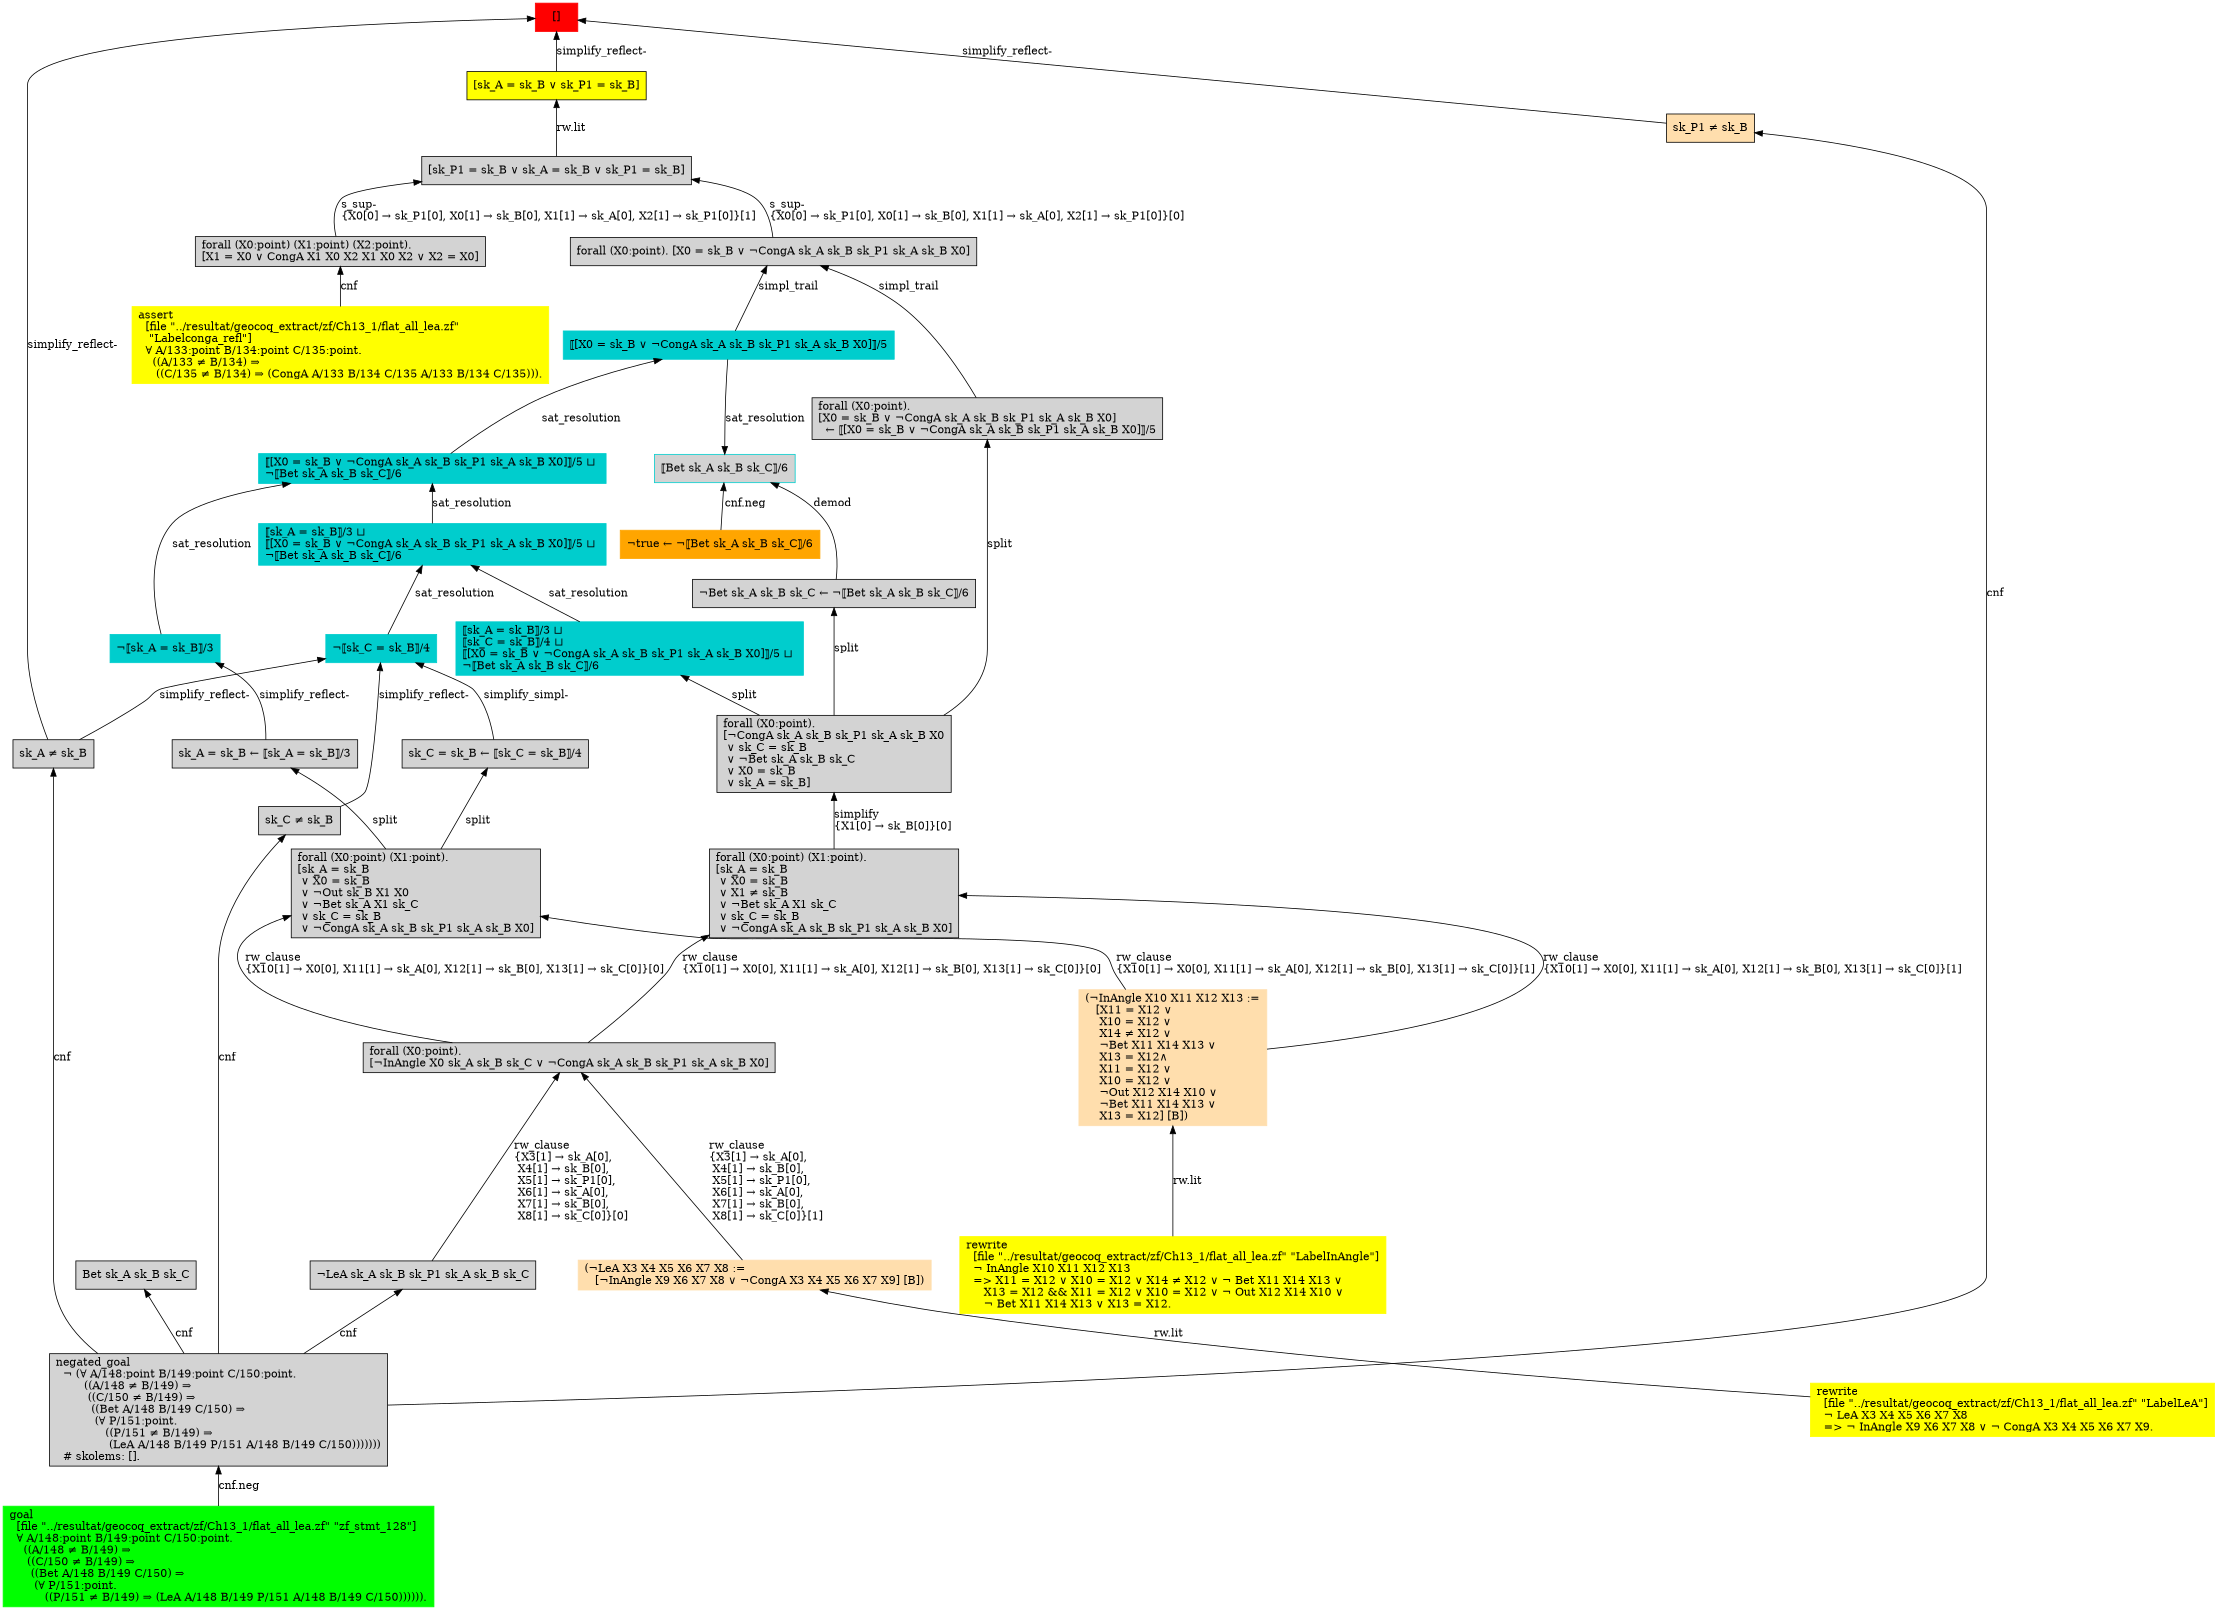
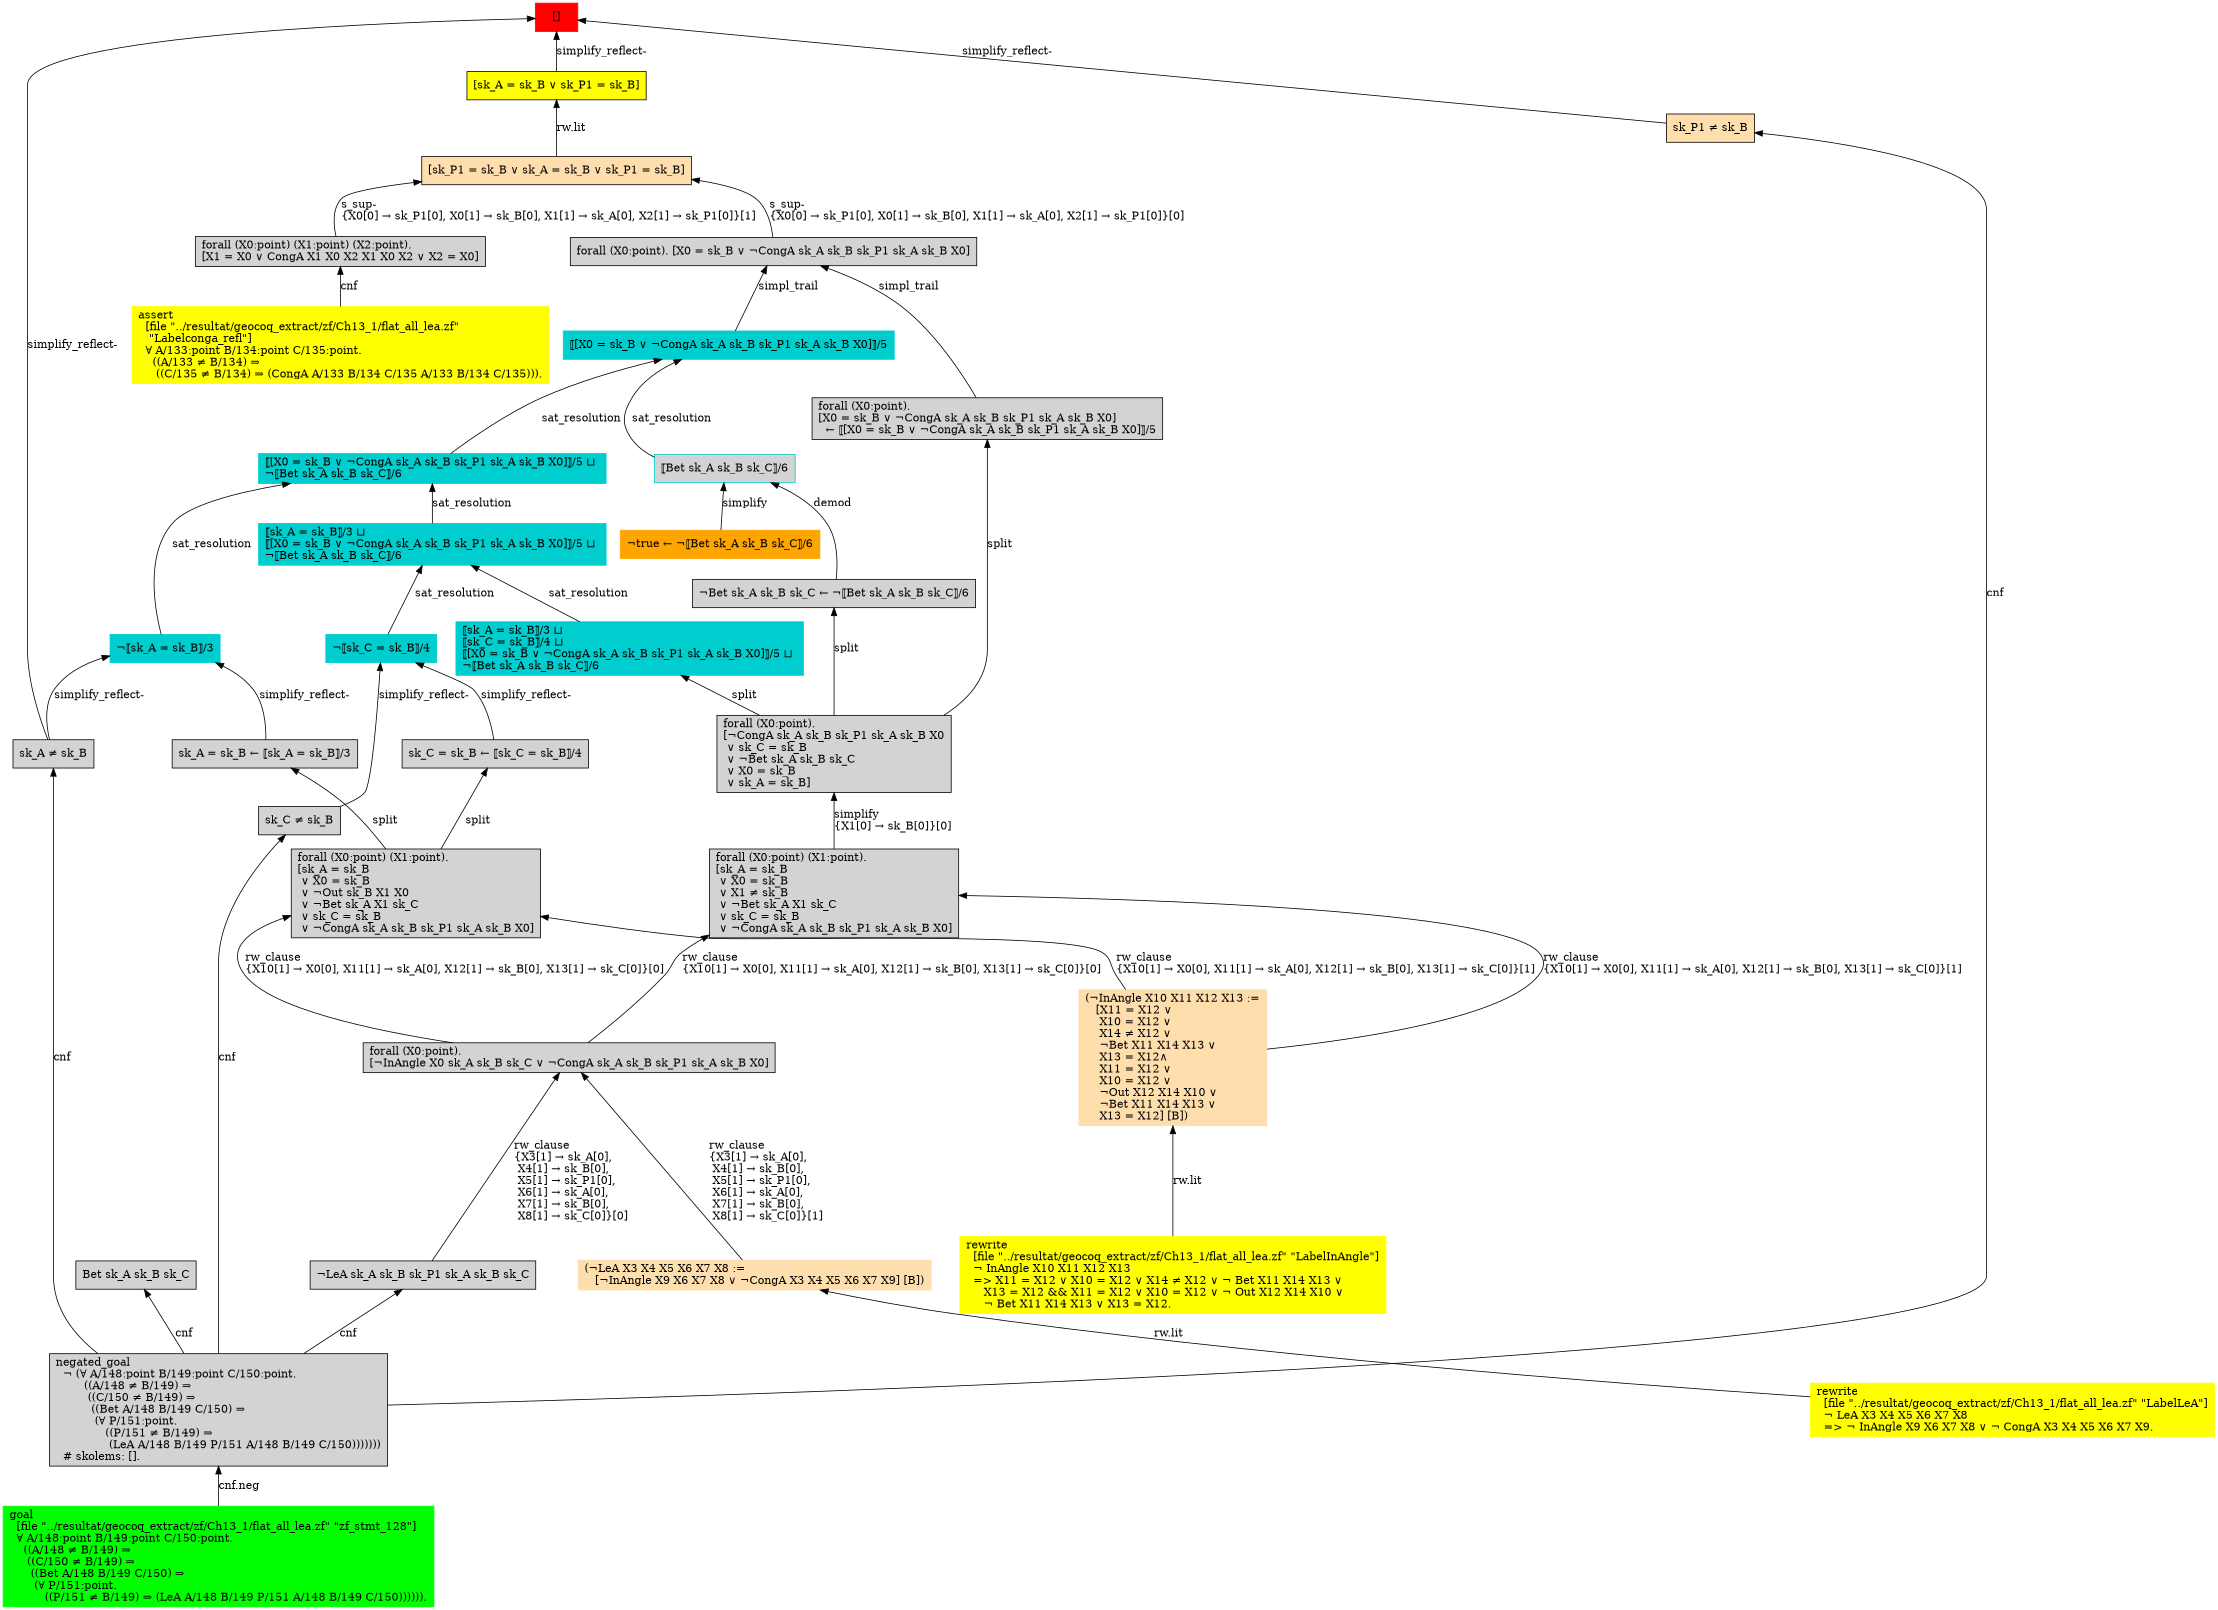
  digraph {
    node [shape=box style=filled]
    edge [dir=back]
    n1 [color=red label="[]"]
    n2 [label="sk_A ≠ sk_B\l"]
    n3 [fillcolor=navajowhite label="sk_P1 ≠ sk_B\l"]
    n4 [fillcolor=yellow label="[sk_A = sk_B ∨ sk_P1 = sk_B]\l"]
    n5 [label="negated_goal\l  ¬ (∀ A/148:point B/149:point C/150:point.\l        ((A/148 ≠ B/149) ⇒\l         ((C/150 ≠ B/149) ⇒\l          ((Bet A/148 B/149 C/150) ⇒\l           (∀ P/151:point.\l              ((P/151 ≠ B/149) ⇒\l               (LeA A/148 B/149 P/151 A/148 B/149 C/150)))))))\l  # skolems: [].\l"]
-   n6 [label="[sk_P1 = sk_B ∨ sk_A = sk_B ∨ sk_P1 = sk_B]\l"]
+   n6 [label="[sk_P1 = sk_B ∨ sk_A = sk_B ∨ sk_P1 = sk_B]\l" fillcolor=navajowhite]
    n7 [color=green label="goal\l  [file \"../resultat/geocoq_extract/zf/Ch13_1/flat_all_lea.zf\" \"zf_stmt_128\"]\l  ∀ A/148:point B/149:point C/150:point.\l    ((A/148 ≠ B/149) ⇒\l     ((C/150 ≠ B/149) ⇒\l      ((Bet A/148 B/149 C/150) ⇒\l       (∀ P/151:point.\l          ((P/151 ≠ B/149) ⇒ (LeA A/148 B/149 P/151 A/148 B/149 C/150)))))).\l"]
    n8 [label="forall (X0:point). [X0 = sk_B ∨ ¬CongA sk_A sk_B sk_P1 sk_A sk_B X0]\l"]
    n9 [label="forall (X0:point) (X1:point) (X2:point).\l[X1 = X0 ∨ CongA X1 X0 X2 X1 X0 X2 ∨ X2 = X0]\l"]
    n10 [color=cyan3 label="⟦[X0 = sk_B ∨ ¬CongA sk_A sk_B sk_P1 sk_A sk_B X0]⟧/5\l"]
    n11 [label="forall (X0:point).\l[X0 = sk_B ∨ ¬CongA sk_A sk_B sk_P1 sk_A sk_B X0]\l  ← ⟦[X0 = sk_B ∨ ¬CongA sk_A sk_B sk_P1 sk_A sk_B X0]⟧/5\l"]
    n12 [color=yellow label="assert\l  [file \"../resultat/geocoq_extract/zf/Ch13_1/flat_all_lea.zf\" \l   \"Labelconga_refl\"]\l  ∀ A/133:point B/134:point C/135:point.\l    ((A/133 ≠ B/134) ⇒\l     ((C/135 ≠ B/134) ⇒ (CongA A/133 B/134 C/135 A/133 B/134 C/135))).\l"]
    n13 [color=cyan3 fillcolor=lightgrey label="⟦Bet sk_A sk_B sk_C⟧/6\l"]
    n14 [color=cyan3 label="⟦[X0 = sk_B ∨ ¬CongA sk_A sk_B sk_P1 sk_A sk_B X0]⟧/5 ⊔ \l¬⟦Bet sk_A sk_B sk_C⟧/6\l"]
    n15 [label="forall (X0:point).\l[¬CongA sk_A sk_B sk_P1 sk_A sk_B X0\l ∨ sk_C = sk_B\l ∨ ¬Bet sk_A sk_B sk_C\l ∨ X0 = sk_B\l ∨ sk_A = sk_B]\l"]
    n16 [color=orange label="¬true ← ¬⟦Bet sk_A sk_B sk_C⟧/6\l"]
    n17 [label="¬Bet sk_A sk_B sk_C ← ¬⟦Bet sk_A sk_B sk_C⟧/6\l"]
    n18 [color=cyan3 label="¬⟦sk_A = sk_B⟧/3\l"]
    n19 [color=cyan3 label="⟦sk_A = sk_B⟧/3 ⊔ \l⟦[X0 = sk_B ∨ ¬CongA sk_A sk_B sk_P1 sk_A sk_B X0]⟧/5 ⊔ \l¬⟦Bet sk_A sk_B sk_C⟧/6\l"]
    n20 [label="Bet sk_A sk_B sk_C\l"]
    n21 [label="forall (X0:point) (X1:point).\l[sk_A = sk_B\l ∨ X0 = sk_B\l ∨ X1 ≠ sk_B\l ∨ ¬Bet sk_A X1 sk_C\l ∨ sk_C = sk_B\l ∨ ¬CongA sk_A sk_B sk_P1 sk_A sk_B X0]\l"]
    n22 [color=navajowhite label="(¬InAngle X10 X11 X12 X13 :=\l   [X11 = X12 ∨ \l    X10 = X12 ∨ \l    X14 ≠ X12 ∨ \l    ¬Bet X11 X14 X13 ∨ \l    X13 = X12∧\l    X11 = X12 ∨ \l    X10 = X12 ∨ \l    ¬Out X12 X14 X10 ∨ \l    ¬Bet X11 X14 X13 ∨ \l    X13 = X12] [B])\l"]
    n23 [label="forall (X0:point).\l[¬InAngle X0 sk_A sk_B sk_C ∨ ¬CongA sk_A sk_B sk_P1 sk_A sk_B X0]\l"]
    n24 [color=yellow label="rewrite\l  [file \"../resultat/geocoq_extract/zf/Ch13_1/flat_all_lea.zf\" \"LabelInAngle\"]\l  ¬ InAngle X10 X11 X12 X13\l  =\> X11 = X12 ∨ X10 = X12 ∨ X14 ≠ X12 ∨ ¬ Bet X11 X14 X13 ∨ \l     X13 = X12 && X11 = X12 ∨ X10 = X12 ∨ ¬ Out X12 X14 X10 ∨ \l     ¬ Bet X11 X14 X13 ∨ X13 = X12.\l"]
    n25 [color=navajowhite label="(¬LeA X3 X4 X5 X6 X7 X8 :=\l   [¬InAngle X9 X6 X7 X8 ∨ ¬CongA X3 X4 X5 X6 X7 X9] [B])\l"]
    n26 [label="¬LeA sk_A sk_B sk_P1 sk_A sk_B sk_C\l"]
    n27 [color=yellow label="rewrite\l  [file \"../resultat/geocoq_extract/zf/Ch13_1/flat_all_lea.zf\" \"LabelLeA\"]\l  ¬ LeA X3 X4 X5 X6 X7 X8\l  =\> ¬ InAngle X9 X6 X7 X8 ∨ ¬ CongA X3 X4 X5 X6 X7 X9.\l"]
    n28 [label="sk_A = sk_B ← ⟦sk_A = sk_B⟧/3\l"]
    n29 [color=cyan3 label="¬⟦sk_C = sk_B⟧/4\l"]
    n30 [color=cyan3 label="⟦sk_A = sk_B⟧/3 ⊔ \l⟦sk_C = sk_B⟧/4 ⊔ \l⟦[X0 = sk_B ∨ ¬CongA sk_A sk_B sk_P1 sk_A sk_B X0]⟧/5 ⊔ \l¬⟦Bet sk_A sk_B sk_C⟧/6\l"]
    n31 [label="forall (X0:point) (X1:point).\l[sk_A = sk_B\l ∨ X0 = sk_B\l ∨ ¬Out sk_B X1 X0\l ∨ ¬Bet sk_A X1 sk_C\l ∨ sk_C = sk_B\l ∨ ¬CongA sk_A sk_B sk_P1 sk_A sk_B X0]\l"]
    n32 [label="sk_C ≠ sk_B\l"]
    n33 [label="sk_C = sk_B ← ⟦sk_C = sk_B⟧/4\l"]
    n1 -> n2 [label="simplify_reflect-"]
    n1 -> n3 [label="simplify_reflect-"]
    n1 -> n4 [label="simplify_reflect-"]
    n2 -> n5 [label=cnf]
    n3 -> n5 [label=cnf]
    n4 -> n6 [label="rw.lit"]
    n5 -> n7 [label="cnf.neg"]
    n6 -> n8 [label="s_sup-\l\{X0[0] → sk_P1[0], X0[1] → sk_B[0], X1[1] → sk_A[0], X2[1] → sk_P1[0]\}[0]\l"]
    n6 -> n9 [label="s_sup-\l\{X0[0] → sk_P1[0], X0[1] → sk_B[0], X1[1] → sk_A[0], X2[1] → sk_P1[0]\}[1]\l"]
    n8 -> n10 [label=simpl_trail]
    n8 -> n11 [label=simpl_trail]
    n9 -> n12 [label=cnf]
-   n13 -> n10 [label=sat_resolution]
+   n10 -> n13 [label=sat_resolution]
    n10 -> n14 [label=sat_resolution]
    n11 -> n15 [label=split]
-   n13 -> n16 [label="cnf.neg"]
+   n13 -> n16 [label=simplify]
    n13 -> n17 [label=demod]
    n14 -> n18 [label=sat_resolution]
    n14 -> n19 [label=sat_resolution]
    n15 -> n21 [label="simplify\l\{X1[0] → sk_B[0]\}[0]\l"]
    n17 -> n15 [label=split]
-   n29 -> n2 [label="simplify_reflect-"]
+   n18 -> n2 [label="simplify_reflect-"]
    n18 -> n28 [label="simplify_reflect-"]
    n19 -> n29 [label=sat_resolution]
    n19 -> n30 [label=sat_resolution]
    n20 -> n5 [label=cnf]
    n21 -> n22 [label="rw_clause\l\{X10[1] → X0[0], X11[1] → sk_A[0], X12[1] → sk_B[0], X13[1] → sk_C[0]\}[1]\l"]
    n21 -> n23 [label="rw_clause\l\{X10[1] → X0[0], X11[1] → sk_A[0], X12[1] → sk_B[0], X13[1] → sk_C[0]\}[0]\l"]
    n22 -> n24 [label="rw.lit"]
    n23 -> n25 [label="rw_clause\l\{X3[1] → sk_A[0], \l X4[1] → sk_B[0], \l X5[1] → sk_P1[0], \l X6[1] → sk_A[0], \l X7[1] → sk_B[0], \l X8[1] → sk_C[0]\}[1]\l"]
    n23 -> n26 [label="rw_clause\l\{X3[1] → sk_A[0], \l X4[1] → sk_B[0], \l X5[1] → sk_P1[0], \l X6[1] → sk_A[0], \l X7[1] → sk_B[0], \l X8[1] → sk_C[0]\}[0]\l"]
    n25 -> n27 [label="rw.lit"]
    n26 -> n5 [label=cnf]
    n28 -> n31 [label=split]
    n29 -> n32 [label="simplify_reflect-"]
-   n29 -> n33 [label="simplify_simpl-"]
+   n29 -> n33 [label="simplify_reflect-"]
    n30 -> n15 [label=split]
    n31 -> n22 [label="rw_clause\l\{X10[1] → X0[0], X11[1] → sk_A[0], X12[1] → sk_B[0], X13[1] → sk_C[0]\}[1]\l"]
    n31 -> n23 [label="rw_clause\l\{X10[1] → X0[0], X11[1] → sk_A[0], X12[1] → sk_B[0], X13[1] → sk_C[0]\}[0]\l"]
    n32 -> n5 [label=cnf]
    n33 -> n31 [label=split]
  }
